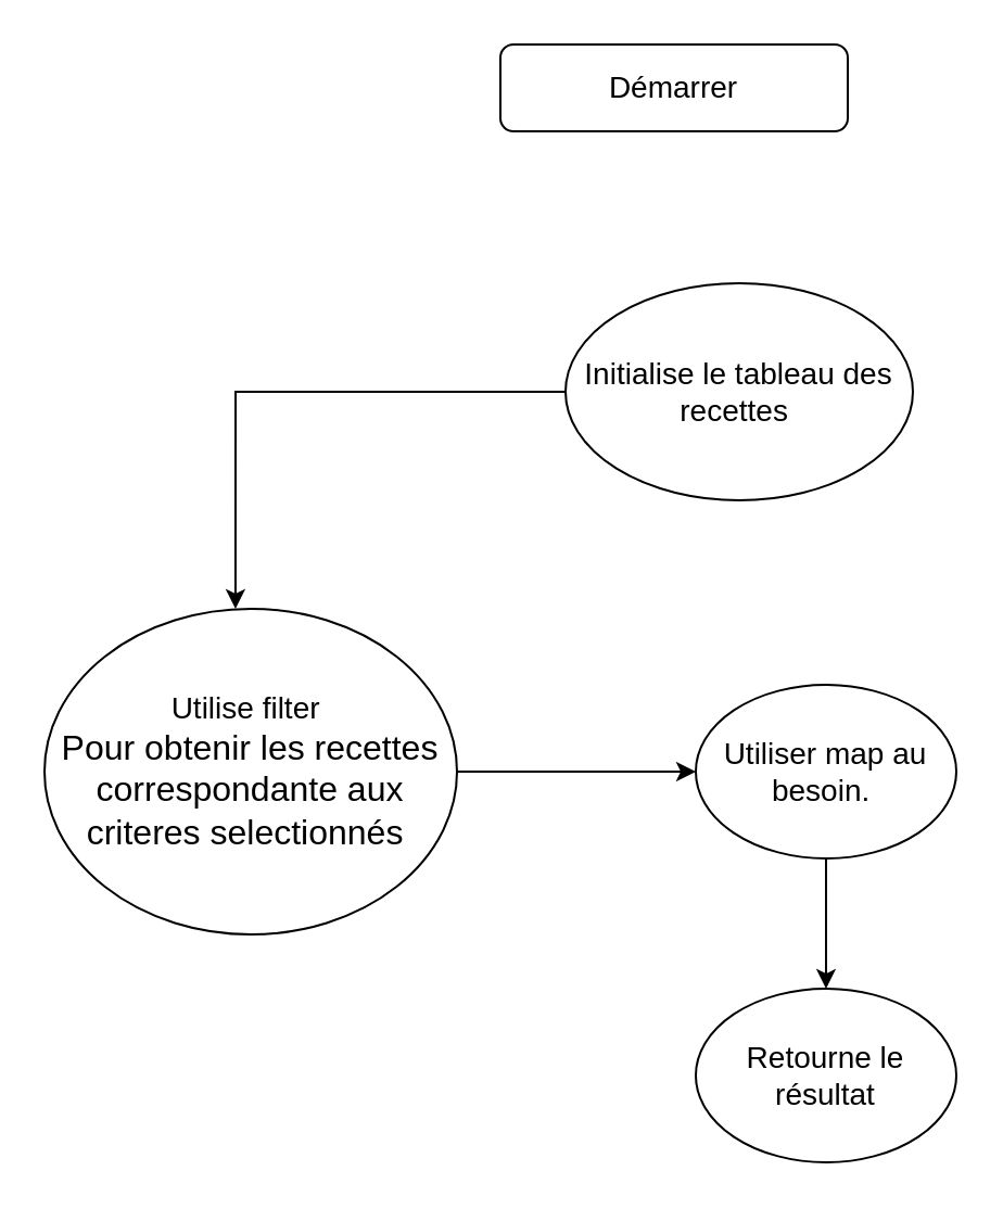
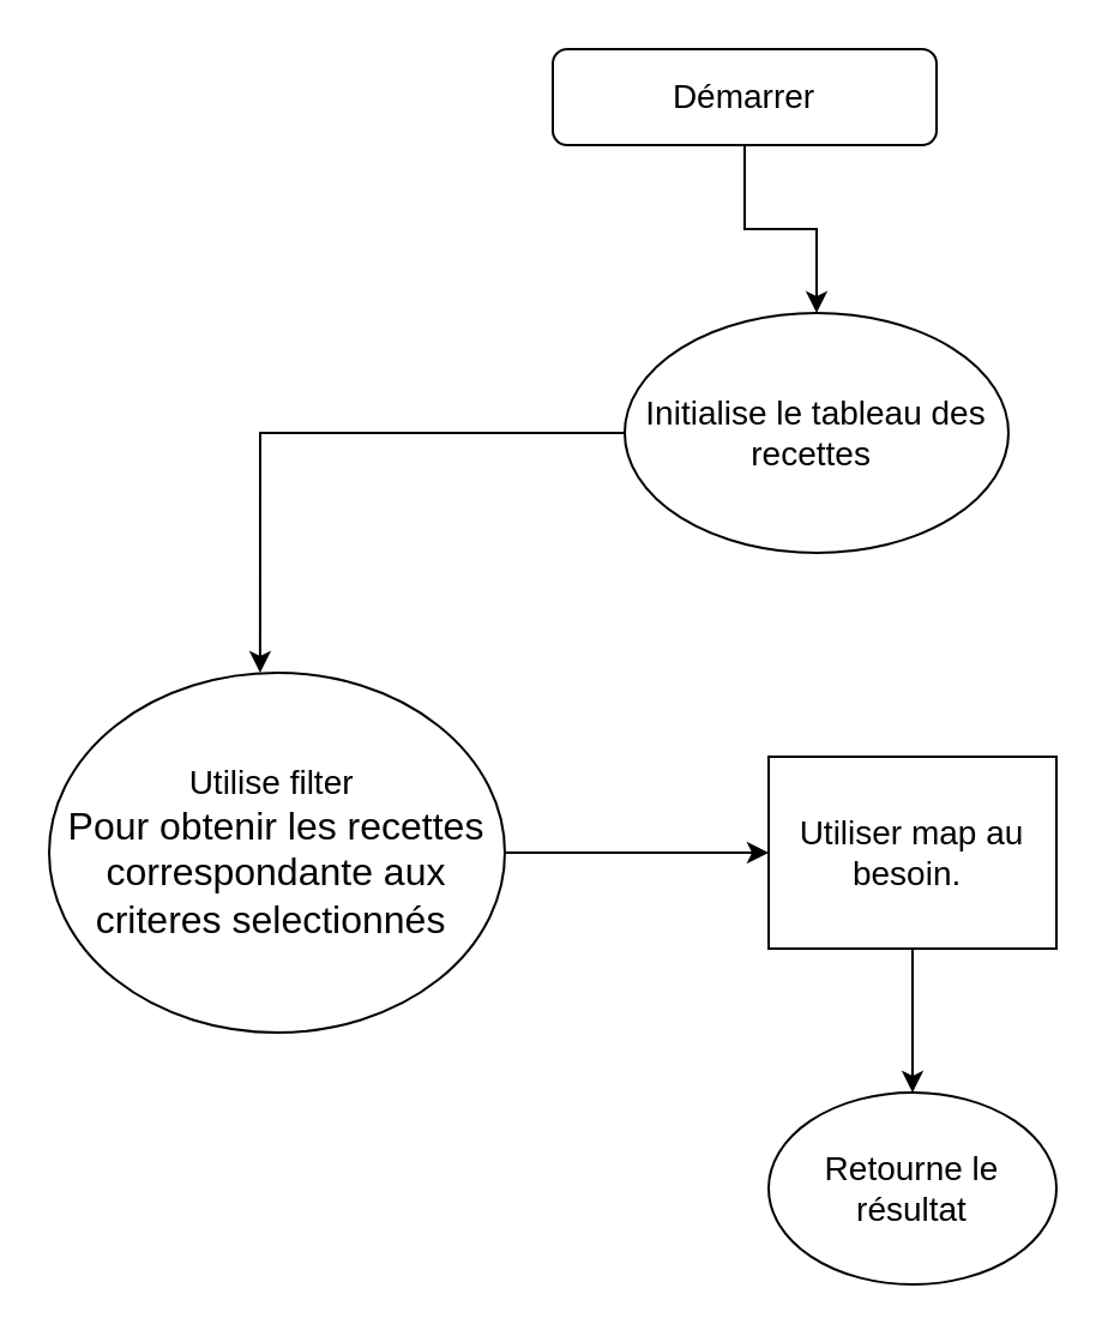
  <mxCell id="0" />
  <mxCell id="1" parent="0" />
+ <mxCell id="2" style="edgeStyle=orthogonalEdgeStyle;rounded=0;orthogonalLoop=1;jettySize=auto;html=1;entryX=0.5;entryY=0;entryDx=0;entryDy=0;" edge="1" parent="1" source="3" target="5"><mxGeometry relative="1" as="geometry" /></mxCell>
  <mxCell id="3" value="&lt;font style=&quot;font-size: 14px;&quot;&gt;Démarrer&lt;/font&gt;" style="rounded=1;whiteSpace=wrap;html=1;fontSize=12;glass=0;strokeWidth=1;shadow=0;" parent="1" vertex="1"><mxGeometry x="230" y="20" width="160" height="40" as="geometry" /></mxCell>
  <mxCell id="4" style="edgeStyle=orthogonalEdgeStyle;rounded=0;orthogonalLoop=1;jettySize=auto;html=1;entryX=0.463;entryY=0;entryDx=0;entryDy=0;entryPerimeter=0;" edge="1" parent="1" source="5" target="7"><mxGeometry relative="1" as="geometry"><mxPoint x="110" y="280" as="targetPoint" /></mxGeometry></mxCell>
  <mxCell id="5" value="&lt;font style=&quot;font-size: 14px;&quot;&gt;Initialise le tableau des recettes&amp;nbsp;&lt;/font&gt;" style="ellipse;whiteSpace=wrap;html=1;" vertex="1" parent="1"><mxGeometry x="260" y="130" width="160" height="100" as="geometry" /></mxCell>
  <mxCell id="6" style="edgeStyle=orthogonalEdgeStyle;rounded=0;orthogonalLoop=1;jettySize=auto;html=1;entryX=0;entryY=0.5;entryDx=0;entryDy=0;" edge="1" parent="1" source="7" target="9"><mxGeometry relative="1" as="geometry" /></mxCell>
  <mxCell id="7" value="&lt;font style=&quot;font-size: 14px;&quot;&gt;Utilise filter&amp;nbsp;&lt;/font&gt;&lt;div&gt;&lt;font size=&quot;3&quot;&gt;Pour obtenir les recettes correspondante aux criteres selectionnés&amp;nbsp;&lt;/font&gt;&lt;/div&gt;" style="ellipse;whiteSpace=wrap;html=1;" vertex="1" parent="1"><mxGeometry x="20" y="280" width="190" height="150" as="geometry" /></mxCell>
  <mxCell id="8" style="edgeStyle=orthogonalEdgeStyle;rounded=0;orthogonalLoop=1;jettySize=auto;html=1;exitX=0.5;exitY=1;exitDx=0;exitDy=0;" edge="1" parent="1" source="9" target="10"><mxGeometry relative="1" as="geometry" /></mxCell>
- <mxCell id="9" value="&lt;font style=&quot;font-size: 14px;&quot;&gt;Utiliser map au besoin.&amp;nbsp;&lt;/font&gt;" style="ellipse;whiteSpace=wrap;html=1;" vertex="1" parent="1"><mxGeometry x="320" y="315" width="120" height="80" as="geometry" /></mxCell>
+ <mxCell id="9" value="&lt;font style=&quot;font-size: 14px;&quot;&gt;Utiliser map au besoin.&amp;nbsp;&lt;/font&gt;" style="whiteSpace=wrap;html=1;rounded=0;" vertex="1" parent="1"><mxGeometry x="320" y="315" width="120" height="80" as="geometry" /></mxCell>
  <mxCell id="10" value="&lt;font style=&quot;font-size: 14px;&quot;&gt;Retourne le résultat&lt;/font&gt;" style="ellipse;whiteSpace=wrap;html=1;" vertex="1" parent="1"><mxGeometry x="320" y="455" width="120" height="80" as="geometry" /></mxCell>
